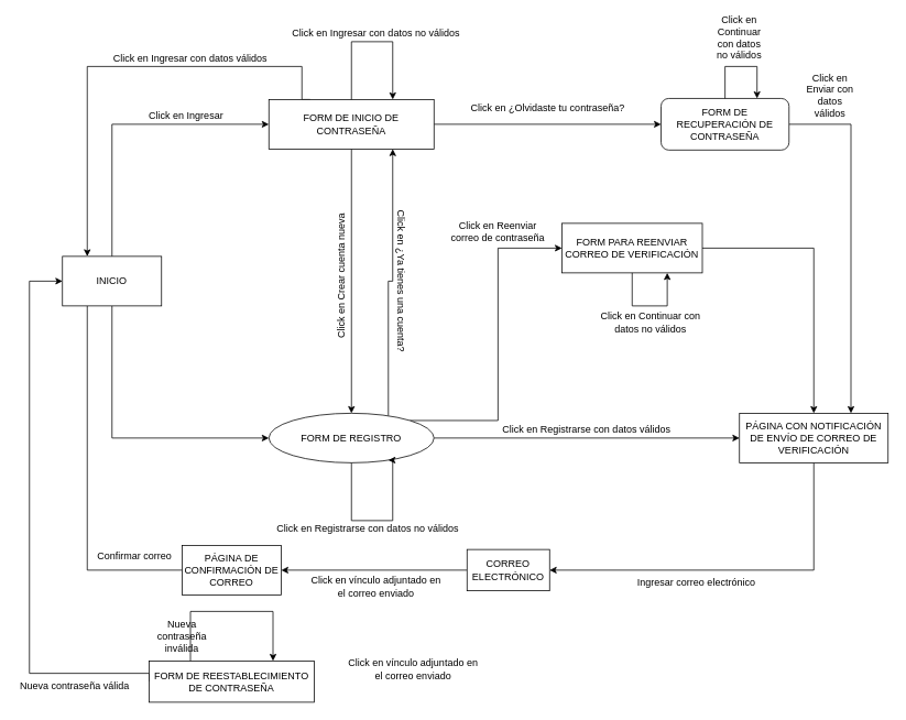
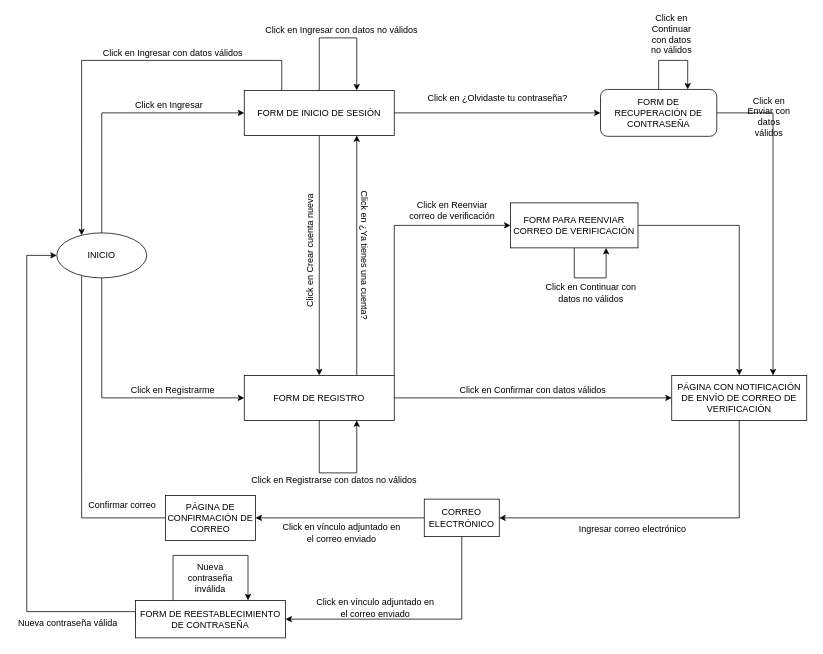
  <mxCell id="0" />
  <mxCell id="1" parent="0" />
  <mxCell id="2" style="edgeStyle=orthogonalEdgeStyle;rounded=0;orthogonalLoop=1;jettySize=auto;html=1;exitX=0;exitY=0.5;exitDx=0;exitDy=0;entryX=0.25;entryY=1;entryDx=0;entryDy=0;endArrow=none;" parent="1" source="3" target="23" edge="1"><mxGeometry relative="1" as="geometry" /></mxCell>
  <mxCell id="3" value="PÁGINA DE CONFIRMACIÓN DE CORREO" style="rounded=0;whiteSpace=wrap;html=1;" parent="1" vertex="1"><mxGeometry x="220" y="660" width="120" height="60" as="geometry" /></mxCell>
+ <mxCell id="4" style="edgeStyle=orthogonalEdgeStyle;rounded=0;orthogonalLoop=1;jettySize=auto;html=1;exitX=0.5;exitY=1;exitDx=0;exitDy=0;entryX=1;entryY=0.5;entryDx=0;entryDy=0;" parent="1" source="6" target="8" edge="1"><mxGeometry relative="1" as="geometry" /></mxCell>
  <mxCell id="5" style="edgeStyle=orthogonalEdgeStyle;rounded=0;orthogonalLoop=1;jettySize=auto;html=1;exitX=0;exitY=0.5;exitDx=0;exitDy=0;entryX=1;entryY=0.5;entryDx=0;entryDy=0;" parent="1" source="6" target="3" edge="1"><mxGeometry relative="1" as="geometry" /></mxCell>
  <mxCell id="6" value="CORREO ELECTRÓNICO" style="rounded=0;whiteSpace=wrap;html=1;" parent="1" vertex="1"><mxGeometry x="565" y="665" width="100" height="50" as="geometry" /></mxCell>
  <mxCell id="7" style="edgeStyle=orthogonalEdgeStyle;rounded=0;orthogonalLoop=1;jettySize=auto;html=1;exitX=0;exitY=0.5;exitDx=0;exitDy=0;entryX=0;entryY=0.5;entryDx=0;entryDy=0;" parent="1" source="8" target="23" edge="1"><mxGeometry relative="1" as="geometry"><Array as="points"><mxPoint x="35" y="815" /><mxPoint x="35" y="340" /></Array></mxGeometry></mxCell>
  <mxCell id="8" value="FORM DE REESTABLECIMIENTO DE CONTRASEÑA" style="rounded=0;whiteSpace=wrap;html=1;" parent="1" vertex="1"><mxGeometry x="180" y="800" width="200" height="50" as="geometry" /></mxCell>
  <mxCell id="9" style="edgeStyle=orthogonalEdgeStyle;rounded=0;orthogonalLoop=1;jettySize=auto;html=1;exitX=0.5;exitY=1;exitDx=0;exitDy=0;entryX=1;entryY=0.5;entryDx=0;entryDy=0;" parent="1" source="10" target="6" edge="1"><mxGeometry relative="1" as="geometry" /></mxCell>
  <mxCell id="10" value="PÁGINA CON NOTIFICACIÓN DE ENVÍO DE CORREO DE VERIFICACIÓN" style="rounded=0;whiteSpace=wrap;html=1;" parent="1" vertex="1"><mxGeometry x="895" y="500" width="180" height="60" as="geometry" /></mxCell>
  <mxCell id="11" style="edgeStyle=orthogonalEdgeStyle;rounded=0;orthogonalLoop=1;jettySize=auto;html=1;exitX=0.75;exitY=0;exitDx=0;exitDy=0;entryX=0.75;entryY=1;entryDx=0;entryDy=0;" parent="1" source="14" target="20" edge="1"><mxGeometry relative="1" as="geometry" /></mxCell>
  <mxCell id="12" style="edgeStyle=orthogonalEdgeStyle;rounded=0;orthogonalLoop=1;jettySize=auto;html=1;exitX=1;exitY=0.5;exitDx=0;exitDy=0;entryX=0;entryY=0.5;entryDx=0;entryDy=0;" parent="1" source="14" target="10" edge="1"><mxGeometry relative="1" as="geometry" /></mxCell>
  <mxCell id="13" style="edgeStyle=orthogonalEdgeStyle;rounded=0;orthogonalLoop=1;jettySize=auto;html=1;exitX=1;exitY=0;exitDx=0;exitDy=0;entryX=0;entryY=0.5;entryDx=0;entryDy=0;" edge="1" parent="1" source="14" target="47"><mxGeometry relative="1" as="geometry" /></mxCell>
- <mxCell id="14" value="FORM DE REGISTRO" style="ellipse;whiteSpace=wrap;html=1;" parent="1" vertex="1"><mxGeometry x="325" y="500" width="200" height="60" as="geometry" /></mxCell>
+ <mxCell id="14" value="FORM DE REGISTRO" style="rounded=0;whiteSpace=wrap;html=1;" parent="1" vertex="1"><mxGeometry x="325" y="500" width="200" height="60" as="geometry" /></mxCell>
  <mxCell id="15" style="edgeStyle=orthogonalEdgeStyle;rounded=0;orthogonalLoop=1;jettySize=auto;html=1;exitX=1;exitY=0.5;exitDx=0;exitDy=0;entryX=0.75;entryY=0;entryDx=0;entryDy=0;" edge="1" parent="1" source="16" target="10"><mxGeometry relative="1" as="geometry" /></mxCell>
  <mxCell id="16" value="FORM DE RECUPERACIÓN DE CONTRASEÑA" style="whiteSpace=wrap;html=1;rounded=1;" parent="1" vertex="1"><mxGeometry x="800" y="118.75" width="155" height="62.5" as="geometry" /></mxCell>
  <mxCell id="17" style="edgeStyle=orthogonalEdgeStyle;rounded=0;orthogonalLoop=1;jettySize=auto;html=1;exitX=0.25;exitY=0;exitDx=0;exitDy=0;entryX=0.25;entryY=0;entryDx=0;entryDy=0;" parent="1" source="20" target="23" edge="1"><mxGeometry relative="1" as="geometry"><Array as="points"><mxPoint x="365" y="80" /><mxPoint x="105" y="80" /></Array></mxGeometry></mxCell>
  <mxCell id="18" style="edgeStyle=orthogonalEdgeStyle;rounded=0;orthogonalLoop=1;jettySize=auto;html=1;exitX=0.5;exitY=1;exitDx=0;exitDy=0;entryX=0.5;entryY=0;entryDx=0;entryDy=0;" parent="1" source="20" target="14" edge="1"><mxGeometry relative="1" as="geometry" /></mxCell>
  <mxCell id="19" style="edgeStyle=orthogonalEdgeStyle;rounded=0;orthogonalLoop=1;jettySize=auto;html=1;exitX=1;exitY=0.5;exitDx=0;exitDy=0;entryX=0;entryY=0.5;entryDx=0;entryDy=0;" edge="1" parent="1" source="20" target="16"><mxGeometry relative="1" as="geometry" /></mxCell>
- <mxCell id="20" value="FORM DE INICIO DE CONTRASEÑA" style="rounded=0;whiteSpace=wrap;html=1;" parent="1" vertex="1"><mxGeometry x="325" y="120" width="200" height="60" as="geometry" /></mxCell>
+ <mxCell id="20" value="FORM DE INICIO DE SESIÓN" style="rounded=0;whiteSpace=wrap;html=1;" parent="1" vertex="1"><mxGeometry x="325" y="120" width="200" height="60" as="geometry" /></mxCell>
  <mxCell id="21" style="edgeStyle=orthogonalEdgeStyle;rounded=0;orthogonalLoop=1;jettySize=auto;html=1;exitX=0.5;exitY=1;exitDx=0;exitDy=0;entryX=0;entryY=0.5;entryDx=0;entryDy=0;" parent="1" source="23" target="14" edge="1"><mxGeometry relative="1" as="geometry" /></mxCell>
  <mxCell id="22" style="edgeStyle=orthogonalEdgeStyle;rounded=0;orthogonalLoop=1;jettySize=auto;html=1;exitX=0.5;exitY=0;exitDx=0;exitDy=0;entryX=0;entryY=0.5;entryDx=0;entryDy=0;" parent="1" source="23" target="20" edge="1"><mxGeometry relative="1" as="geometry" /></mxCell>
- <mxCell id="23" value="&lt;div&gt;INICIO&lt;/div&gt;" style="rounded=0;whiteSpace=wrap;html=1;" parent="1" vertex="1"><mxGeometry x="75" y="310" width="120" height="60" as="geometry" /></mxCell>
+ <mxCell id="23" value="&lt;div&gt;INICIO&lt;/div&gt;" style="ellipse;whiteSpace=wrap;html=1;" parent="1" vertex="1"><mxGeometry x="75" y="310" width="120" height="60" as="geometry" /></mxCell>
  <mxCell id="24" style="edgeStyle=orthogonalEdgeStyle;rounded=0;orthogonalLoop=1;jettySize=auto;html=1;exitX=0.5;exitY=1;exitDx=0;exitDy=0;entryX=0.75;entryY=1;entryDx=0;entryDy=0;" parent="1" source="14" target="14" edge="1"><mxGeometry relative="1" as="geometry"><Array as="points"><mxPoint x="425" y="630" /><mxPoint x="475" y="630" /></Array></mxGeometry></mxCell>
  <mxCell id="25" style="edgeStyle=orthogonalEdgeStyle;rounded=0;orthogonalLoop=1;jettySize=auto;html=1;exitX=0.5;exitY=0;exitDx=0;exitDy=0;entryX=0.75;entryY=0;entryDx=0;entryDy=0;" parent="1" source="20" target="20" edge="1"><mxGeometry relative="1" as="geometry"><Array as="points"><mxPoint x="425" y="50" /><mxPoint x="475" y="50" /></Array></mxGeometry></mxCell>
  <mxCell id="26" value="Click en Ingresar con datos válidos" style="text;html=1;strokeColor=none;fillColor=none;align=center;verticalAlign=middle;whiteSpace=wrap;rounded=0;" parent="1" vertex="1"><mxGeometry x="120" y="60" width="220" height="20" as="geometry" /></mxCell>
  <mxCell id="27" value="Click en Ingresar" style="text;html=1;strokeColor=none;fillColor=none;align=center;verticalAlign=middle;whiteSpace=wrap;rounded=0;" parent="1" vertex="1"><mxGeometry x="160" y="130" width="130" height="20" as="geometry" /></mxCell>
  <mxCell id="28" value="Click en Ingresar con datos no válidos" style="text;html=1;strokeColor=none;fillColor=none;align=center;verticalAlign=middle;whiteSpace=wrap;rounded=0;" parent="1" vertex="1"><mxGeometry x="345" y="30" width="220" height="20" as="geometry" /></mxCell>
  <mxCell id="29" value="Click en Registrarse con datos no válidos" style="text;html=1;strokeColor=none;fillColor=none;align=center;verticalAlign=middle;whiteSpace=wrap;rounded=0;" parent="1" vertex="1"><mxGeometry x="320" y="630" width="250" height="20" as="geometry" /></mxCell>
- <mxCell id="31" value="Click en Reenviar correo de contraseña" style="text;html=1;strokeColor=none;fillColor=none;align=center;verticalAlign=middle;whiteSpace=wrap;rounded=0;" parent="1" vertex="1"><mxGeometry x="540" y="270" width="125" height="20" as="geometry" /></mxCell>
+ <mxCell id="30" value="Click en Registrarme" style="text;html=1;strokeColor=none;fillColor=none;align=center;verticalAlign=middle;whiteSpace=wrap;rounded=0;" parent="1" vertex="1"><mxGeometry x="165" y="510" width="130" height="20" as="geometry" /></mxCell>
+ <mxCell id="31" value="Click en Reenviar correo de verificación" style="text;html=1;strokeColor=none;fillColor=none;align=center;verticalAlign=middle;whiteSpace=wrap;rounded=0;" parent="1" vertex="1"><mxGeometry x="540" y="270" width="125" height="20" as="geometry" /></mxCell>
  <mxCell id="32" value="Click en ¿Olvidaste tu contraseña?" style="text;html=1;strokeColor=none;fillColor=none;align=center;verticalAlign=middle;whiteSpace=wrap;rounded=0;" parent="1" vertex="1"><mxGeometry x="557.5" y="120" width="210" height="20" as="geometry" /></mxCell>
  <mxCell id="33" value="Click en Crear cuenta nueva" style="text;html=1;strokeColor=none;fillColor=none;align=center;verticalAlign=middle;whiteSpace=wrap;rounded=0;rotation=-90;" parent="1" vertex="1"><mxGeometry x="321.25" y="323.75" width="182.5" height="20" as="geometry" /></mxCell>
  <mxCell id="34" value="Click en ¿Ya tienes una cuenta?" style="text;html=1;strokeColor=none;fillColor=none;align=center;verticalAlign=middle;whiteSpace=wrap;rounded=0;rotation=90;" parent="1" vertex="1"><mxGeometry x="390" y="330" width="190" height="20" as="geometry" /></mxCell>
- <mxCell id="35" value="Click en Registrarse con datos válidos" style="text;html=1;strokeColor=none;fillColor=none;align=center;verticalAlign=middle;whiteSpace=wrap;rounded=0;" parent="1" vertex="1"><mxGeometry x="600" y="510" width="220" height="20" as="geometry" /></mxCell>
- <mxCell id="36" value="Click en Enviar con datos válidos" style="text;html=1;strokeColor=none;fillColor=none;align=center;verticalAlign=middle;whiteSpace=wrap;rounded=0;" parent="1" vertex="1"><mxGeometry x="970" y="90" width="70" height="50" as="geometry" /></mxCell>
+ <mxCell id="35" value="Click en Confirmar con datos válidos" style="text;html=1;strokeColor=none;fillColor=none;align=center;verticalAlign=middle;whiteSpace=wrap;rounded=0;" parent="1" vertex="1"><mxGeometry x="600" y="510" width="220" height="20" as="geometry" /></mxCell>
+ <mxCell id="36" value="Click en Enviar con datos válidos" style="text;html=1;strokeColor=none;fillColor=none;align=center;verticalAlign=middle;whiteSpace=wrap;rounded=0;" parent="1" vertex="1"><mxGeometry x="990" y="130" width="70" height="50" as="geometry" /></mxCell>
  <mxCell id="37" value="Click en Continuar con datos no válidos" style="text;html=1;strokeColor=none;fillColor=none;align=center;verticalAlign=middle;whiteSpace=wrap;rounded=0;" parent="1" vertex="1"><mxGeometry x="725" y="370" width="125" height="40" as="geometry" /></mxCell>
  <mxCell id="38" value="Click en Continuar con datos no válidos" style="text;html=1;strokeColor=none;fillColor=none;align=center;verticalAlign=middle;whiteSpace=wrap;rounded=0;" parent="1" vertex="1"><mxGeometry x="860" y="20" width="70" height="50" as="geometry" /></mxCell>
  <mxCell id="39" value="Ingresar correo electrónico" style="text;html=1;strokeColor=none;fillColor=none;align=center;verticalAlign=middle;whiteSpace=wrap;rounded=0;" parent="1" vertex="1"><mxGeometry x="767.5" y="695" width="150" height="20" as="geometry" /></mxCell>
  <mxCell id="40" value="Click en vínculo adjuntado en el correo enviado" style="text;html=1;strokeColor=none;fillColor=none;align=center;verticalAlign=middle;whiteSpace=wrap;rounded=0;" parent="1" vertex="1"><mxGeometry x="375" y="700" width="160" height="20" as="geometry" /></mxCell>
  <mxCell id="41" value="Click en vínculo adjuntado en el correo enviado" style="text;html=1;strokeColor=none;fillColor=none;align=center;verticalAlign=middle;whiteSpace=wrap;rounded=0;" parent="1" vertex="1"><mxGeometry x="420" y="800" width="160" height="20" as="geometry" /></mxCell>
  <mxCell id="42" value="Nueva contraseña válida" style="text;html=1;strokeColor=none;fillColor=none;align=center;verticalAlign=middle;whiteSpace=wrap;rounded=0;" parent="1" vertex="1"><mxGeometry x="20" y="820" width="140" height="20" as="geometry" /></mxCell>
- <mxCell id="43" value="Nueva contraseña inválida" style="text;html=1;strokeColor=none;fillColor=none;align=center;verticalAlign=middle;whiteSpace=wrap;rounded=0;" parent="1" vertex="1"><mxGeometry x="180" y="760" width="80" height="20" as="geometry" /></mxCell>
+ <mxCell id="43" value="Nueva contraseña inválida" style="text;html=1;strokeColor=none;fillColor=none;align=center;verticalAlign=middle;whiteSpace=wrap;rounded=0;" parent="1" vertex="1"><mxGeometry x="240" y="760" width="80" height="20" as="geometry" /></mxCell>
  <mxCell id="44" style="edgeStyle=orthogonalEdgeStyle;rounded=0;orthogonalLoop=1;jettySize=auto;html=1;exitX=0.25;exitY=0;exitDx=0;exitDy=0;entryX=0.75;entryY=0;entryDx=0;entryDy=0;" parent="1" source="8" target="8" edge="1"><mxGeometry relative="1" as="geometry"><Array as="points"><mxPoint x="230" y="740" /><mxPoint x="330" y="740" /></Array></mxGeometry></mxCell>
  <mxCell id="45" value="Confirmar correo" style="text;html=1;strokeColor=none;fillColor=none;align=center;verticalAlign=middle;whiteSpace=wrap;rounded=0;" parent="1" vertex="1"><mxGeometry x="110" y="665" width="105" height="15" as="geometry" /></mxCell>
  <mxCell id="46" style="edgeStyle=orthogonalEdgeStyle;rounded=0;orthogonalLoop=1;jettySize=auto;html=1;exitX=1;exitY=0.5;exitDx=0;exitDy=0;entryX=0.5;entryY=0;entryDx=0;entryDy=0;" edge="1" parent="1" source="47" target="10"><mxGeometry relative="1" as="geometry" /></mxCell>
  <mxCell id="47" value="FORM PARA REENVIAR CORREO DE VERIFICACIÓN" style="rounded=0;whiteSpace=wrap;html=1;" vertex="1" parent="1"><mxGeometry x="680" y="270" width="170" height="60" as="geometry" /></mxCell>
  <mxCell id="48" style="edgeStyle=orthogonalEdgeStyle;rounded=0;orthogonalLoop=1;jettySize=auto;html=1;exitX=0.5;exitY=0;exitDx=0;exitDy=0;entryX=0.75;entryY=0;entryDx=0;entryDy=0;" edge="1" parent="1" source="16" target="16"><mxGeometry relative="1" as="geometry"><Array as="points"><mxPoint x="878" y="80" /><mxPoint x="916" y="80" /></Array></mxGeometry></mxCell>
  <mxCell id="49" style="edgeStyle=orthogonalEdgeStyle;rounded=0;orthogonalLoop=1;jettySize=auto;html=1;exitX=0.5;exitY=1;exitDx=0;exitDy=0;entryX=0.75;entryY=1;entryDx=0;entryDy=0;" edge="1" parent="1" source="47" target="47"><mxGeometry relative="1" as="geometry"><Array as="points"><mxPoint x="765" y="370" /><mxPoint x="808" y="370" /></Array></mxGeometry></mxCell>
